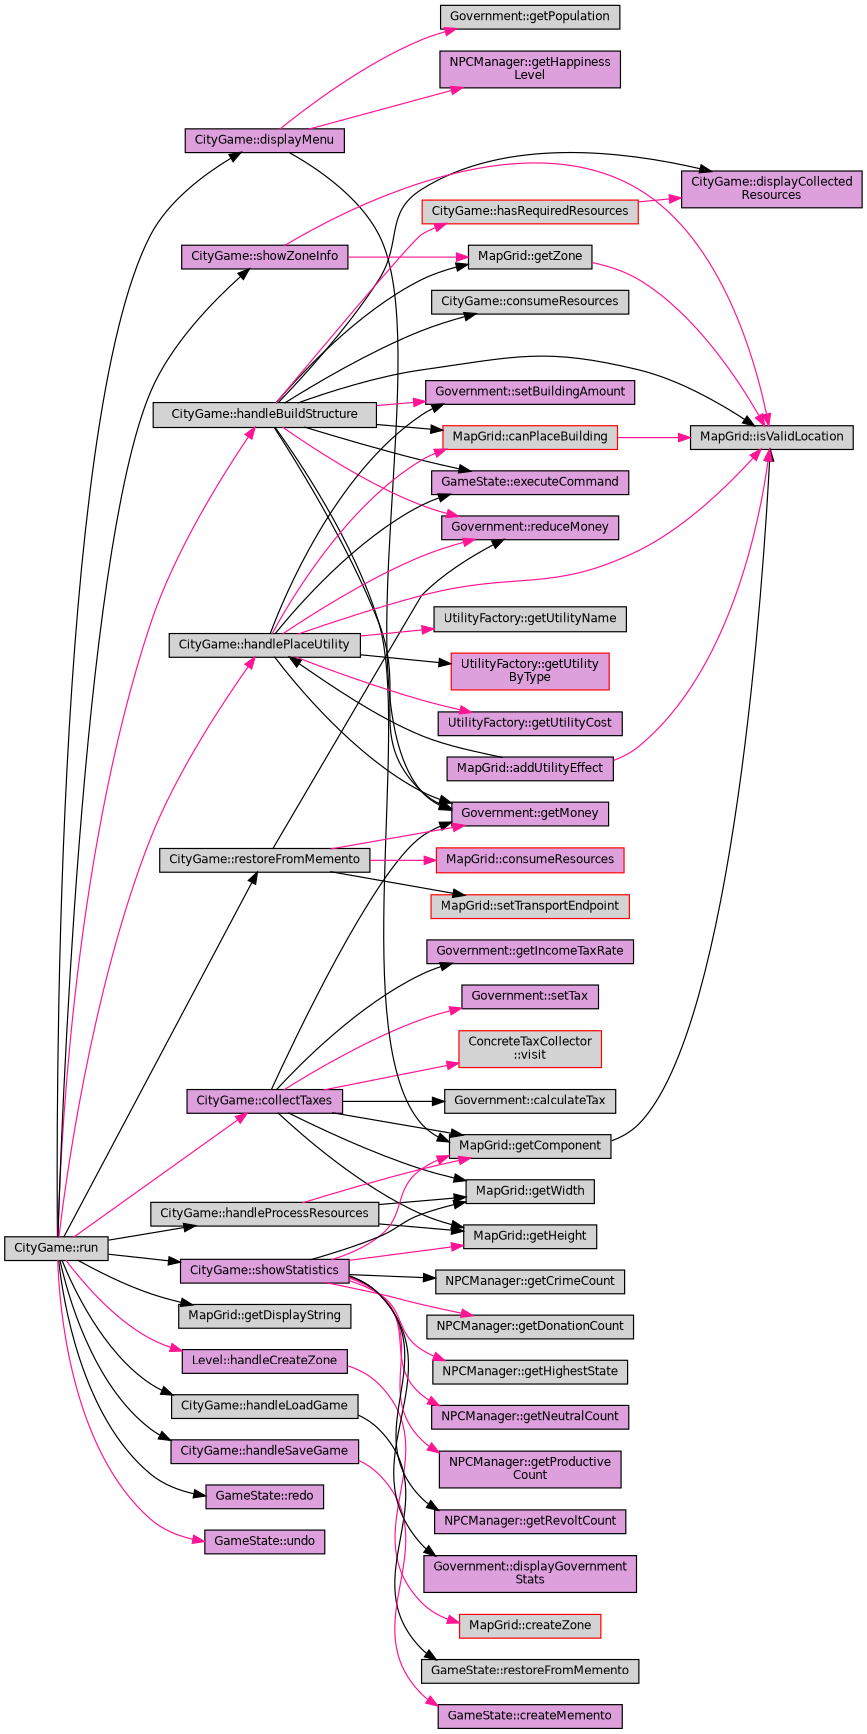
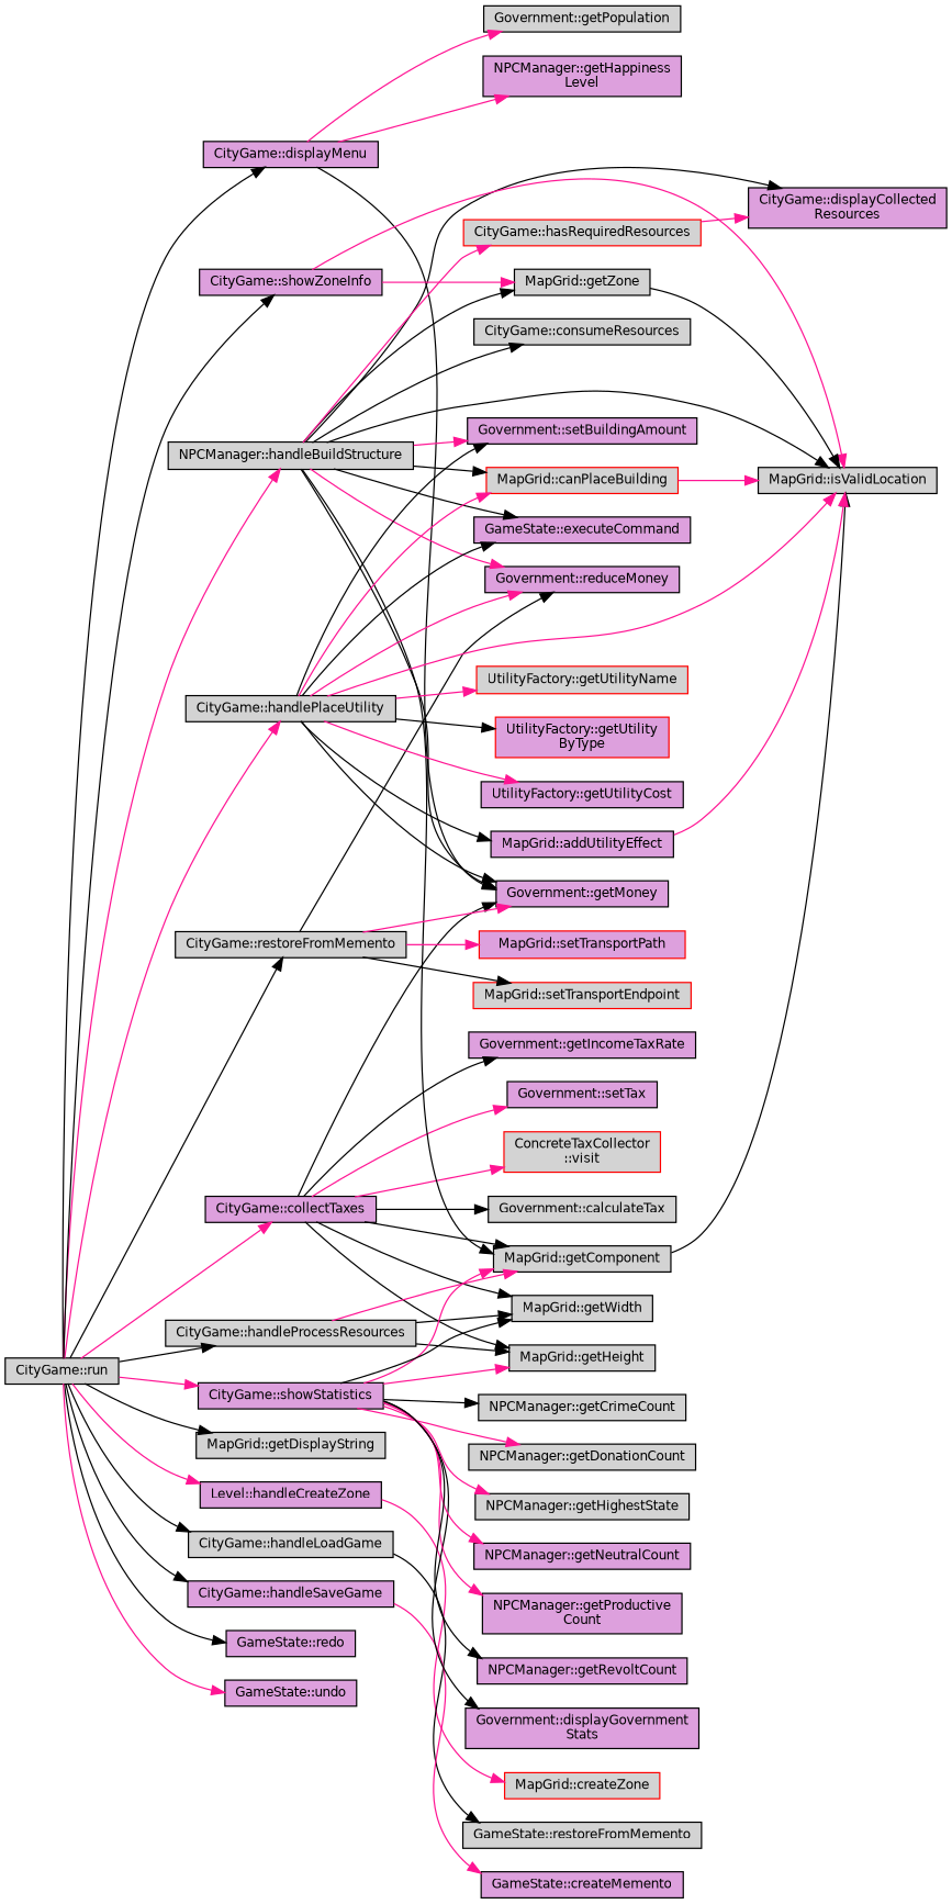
  digraph {
    rankdir=LR
    node [color=black fillcolor=lightgrey fontname=Helvetica fontsize=10 shape=record style=filled]
    edge [color=black fontname=Helvetica fontsize=10 labelfontname=Helvetica labelfontsize=10 style=solid]
    n1 [fontcolor=black height=0.2 label="CityGame::run" width=0.4]
    n2 [fillcolor=plum height=0.2 label="CityGame::collectTaxes" width=0.4]
    n3 [fillcolor=plum height=0.2 label="CityGame::displayMenu" width=0.4]
    n4 [height=0.2 label="MapGrid::getDisplayString" width=0.4]
-   n5 [height=0.2 label="CityGame::handleBuildStructure" width=0.4]
+   n5 [height=0.2 label="NPCManager::handleBuildStructure" width=0.4]
    n6 [fillcolor=plum height=0.2 label="Level::handleCreateZone" width=0.4]
    n7 [height=0.2 label="CityGame::handleLoadGame" width=0.4]
    n8 [height=0.2 label="CityGame::restoreFromMemento" width=0.4]
    n9 [height=0.2 label="CityGame::handlePlaceUtility" width=0.4]
    n10 [height=0.2 label="CityGame::handleProcessResources" width=0.4]
    n11 [fillcolor=plum height=0.2 label="CityGame::handleSaveGame" width=0.4]
    n12 [fillcolor=plum height=0.2 label="GameState::redo" width=0.4]
    n13 [fillcolor=plum height=0.2 label="CityGame::showStatistics" width=0.4]
    n14 [fillcolor=plum height=0.2 label="CityGame::showZoneInfo" width=0.4]
    n15 [fillcolor=plum height=0.2 label="GameState::undo" width=0.4]
    n16 [height=0.2 label="Government::calculateTax" width=0.4]
    n17 [height=0.2 label="MapGrid::getComponent" width=0.4]
    n18 [height=0.2 label="MapGrid::getHeight" width=0.4]
    n19 [fillcolor=plum height=0.2 label="Government::getIncomeTaxRate" width=0.4]
    n20 [fillcolor=plum height=0.2 label="Government::getMoney" width=0.4]
    n21 [height=0.2 label="MapGrid::getWidth" width=0.4]
    n22 [fillcolor=plum height=0.2 label="Government::setTax" width=0.4]
    n23 [color=red height=0.2 label="ConcreteTaxCollector\l::visit" width=0.4]
    n24 [fillcolor=plum height=0.2 label="NPCManager::getHappiness\lLevel" width=0.4]
    n25 [height=0.2 label="Government::getPopulation" width=0.4]
    n26 [height=0.2 label="MapGrid::isValidLocation" width=0.4]
    n27 [color=red height=0.2 label="MapGrid::canPlaceBuilding" width=0.4]
    n28 [height=0.2 label="CityGame::consumeResources" width=0.4]
    n29 [fillcolor=plum height=0.2 label="CityGame::displayCollected\lResources" width=0.4]
    n30 [fillcolor=plum height=0.2 label="GameState::executeCommand" width=0.4]
    n31 [height=0.2 label="MapGrid::getZone" width=0.4]
    n32 [color=red height=0.2 label="CityGame::hasRequiredResources" width=0.4]
    n33 [fillcolor=plum height=0.2 label="Government::reduceMoney" width=0.4]
    n34 [fillcolor=plum height=0.2 label="Government::setBuildingAmount" width=0.4]
    n35 [color=red height=0.2 label="MapGrid::createZone" width=0.4]
    n36 [height=0.2 label="GameState::restoreFromMemento" width=0.4]
    n37 [color=red height=0.2 label="MapGrid::setTransportEndpoint" width=0.4]
-   n38 [color=red fillcolor=plum height=0.2 label="MapGrid::consumeResources" width=0.4]
+   n38 [color=red fillcolor=plum height=0.2 label="MapGrid::setTransportPath" width=0.4]
    n39 [fillcolor=plum height=0.2 label="MapGrid::addUtilityEffect" width=0.4]
    n40 [color=red fillcolor=plum height=0.2 label="UtilityFactory::getUtility\lByType" width=0.4]
    n41 [fillcolor=plum height=0.2 label="UtilityFactory::getUtilityCost" width=0.4]
-   n42 [height=0.2 label="UtilityFactory::getUtilityName" width=0.4]
+   n42 [color=red height=0.2 label="UtilityFactory::getUtilityName" width=0.4]
    n43 [fillcolor=plum height=0.2 label="GameState::createMemento" width=0.4]
    n44 [fillcolor=plum height=0.2 label="Government::displayGovernment\lStats" width=0.4]
    n45 [height=0.2 label="NPCManager::getCrimeCount" width=0.4]
    n46 [height=0.2 label="NPCManager::getDonationCount" width=0.4]
    n47 [height=0.2 label="NPCManager::getHighestState" width=0.4]
    n48 [fillcolor=plum height=0.2 label="NPCManager::getNeutralCount" width=0.4]
    n49 [fillcolor=plum height=0.2 label="NPCManager::getProductive\lCount" width=0.4]
    n50 [fillcolor=plum height=0.2 label="NPCManager::getRevoltCount" width=0.4]
    n1 -> n2 [color=deeppink]
    n1 -> n3
    n1 -> n4
    n1 -> n5 [color=deeppink]
    n1 -> n6 [color=deeppink]
    n1 -> n7
    n1 -> n8
    n1 -> n9 [color=deeppink]
    n1 -> n10
    n1 -> n11
    n1 -> n12
-   n1 -> n13
+   n1 -> n13 [color=deeppink]
    n1 -> n14
    n1 -> n15 [color=deeppink]
    n2 -> n16
    n2 -> n17
    n2 -> n18
    n2 -> n19
    n2 -> n20
    n2 -> n21
    n2 -> n22 [color=deeppink]
    n2 -> n23 [color=deeppink]
    n3 -> n20
    n3 -> n24 [color=deeppink]
    n3 -> n25 [color=deeppink]
    n5 -> n17
    n5 -> n20
    n5 -> n26
    n5 -> n27
    n5 -> n28
    n5 -> n29
    n5 -> n30
    n5 -> n31
    n5 -> n32 [color=deeppink]
    n5 -> n33 [color=deeppink]
    n5 -> n34 [color=deeppink]
    n6 -> n35 [color=deeppink]
    n7 -> n36
    n8 -> n20 [color=deeppink]
    n8 -> n33
    n8 -> n37
    n8 -> n38 [color=deeppink]
    n9 -> n20
    n9 -> n26 [color=deeppink]
    n9 -> n27 [color=deeppink]
    n9 -> n30
    n9 -> n33 [color=deeppink]
    n9 -> n34
-   n39 -> n9
+   n9 -> n39
    n9 -> n40
    n9 -> n41 [color=deeppink]
    n9 -> n42 [color=deeppink]
    n10 -> n17 [color=deeppink]
    n10 -> n18
    n10 -> n21
    n11 -> n43 [color=deeppink]
    n13 -> n17 [color=deeppink]
    n13 -> n18 [color=deeppink]
    n13 -> n21
    n13 -> n44
    n13 -> n45
    n13 -> n46 [color=deeppink]
    n13 -> n47 [color=deeppink]
    n13 -> n48 [color=deeppink]
    n13 -> n49 [color=deeppink]
    n13 -> n50
    n14 -> n26 [color=deeppink]
    n14 -> n31 [color=deeppink]
    n17 -> n26
    n27 -> n26 [color=deeppink]
-   n31 -> n26 [color=deeppink]
+   n31 -> n26
    n32 -> n29 [color=deeppink]
    n39 -> n26 [color=deeppink]
  }
